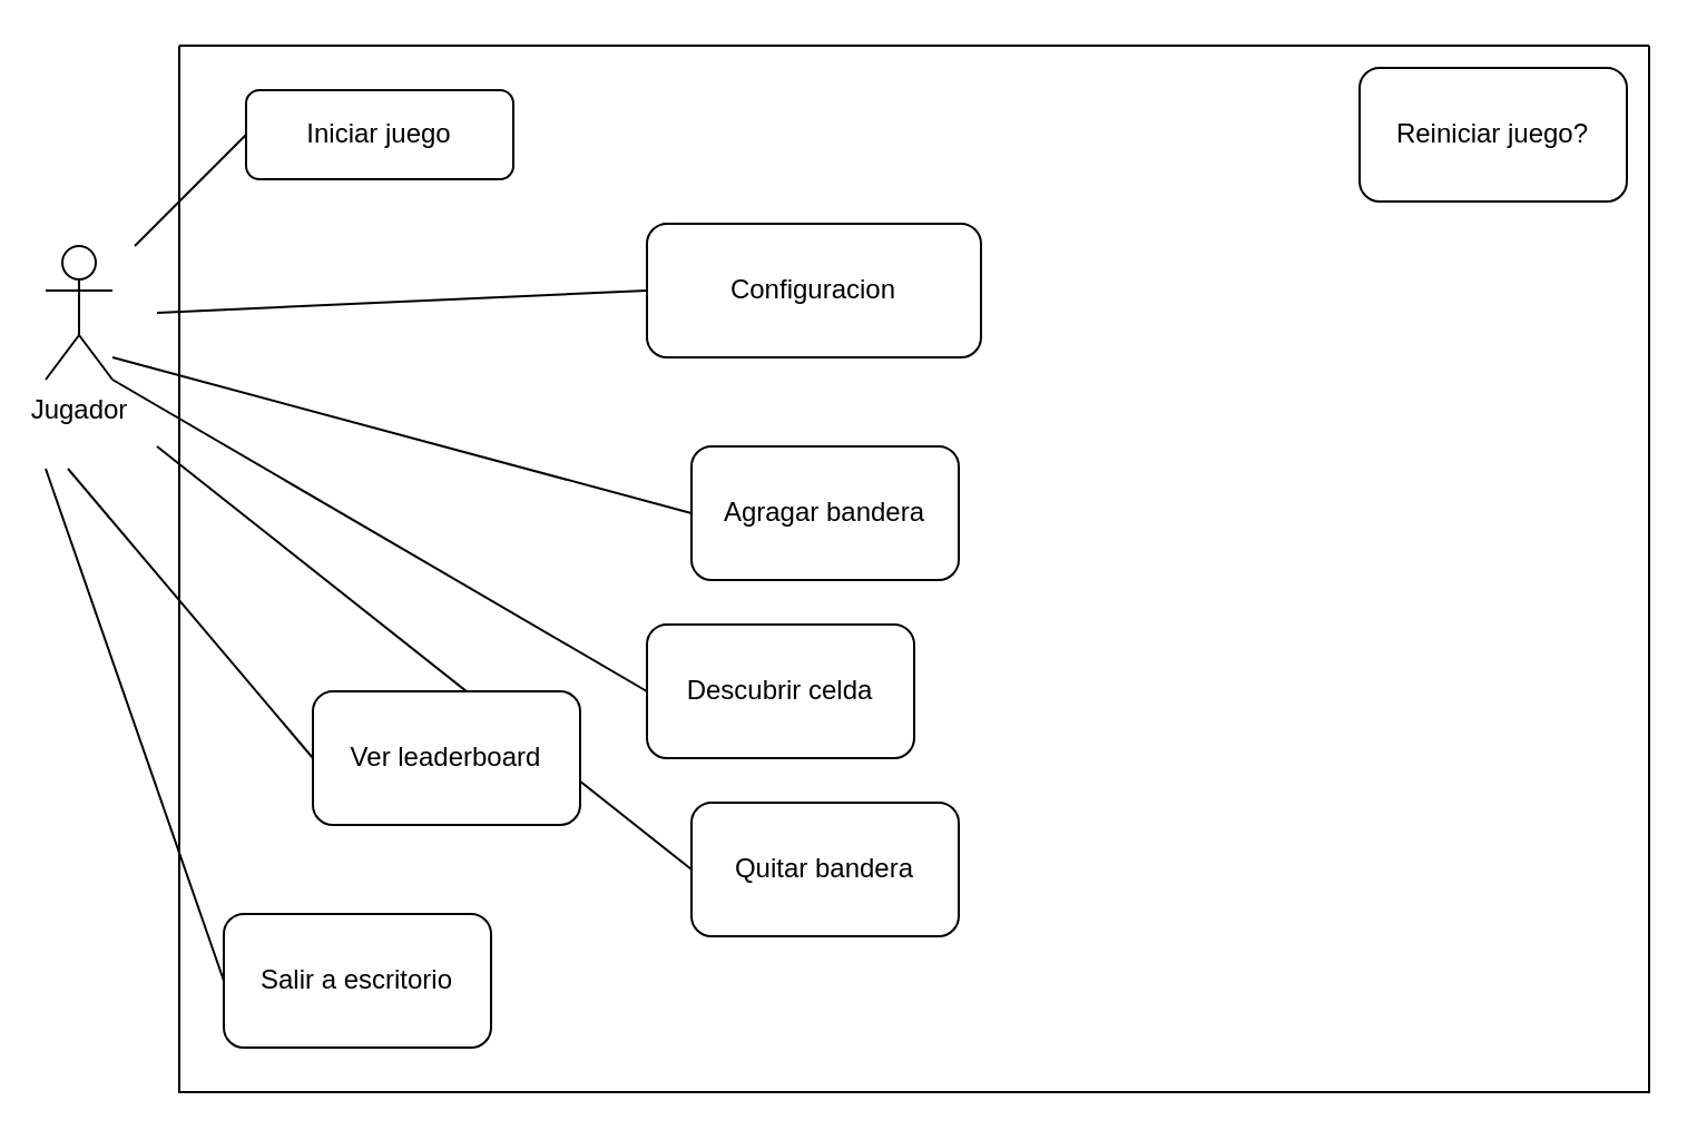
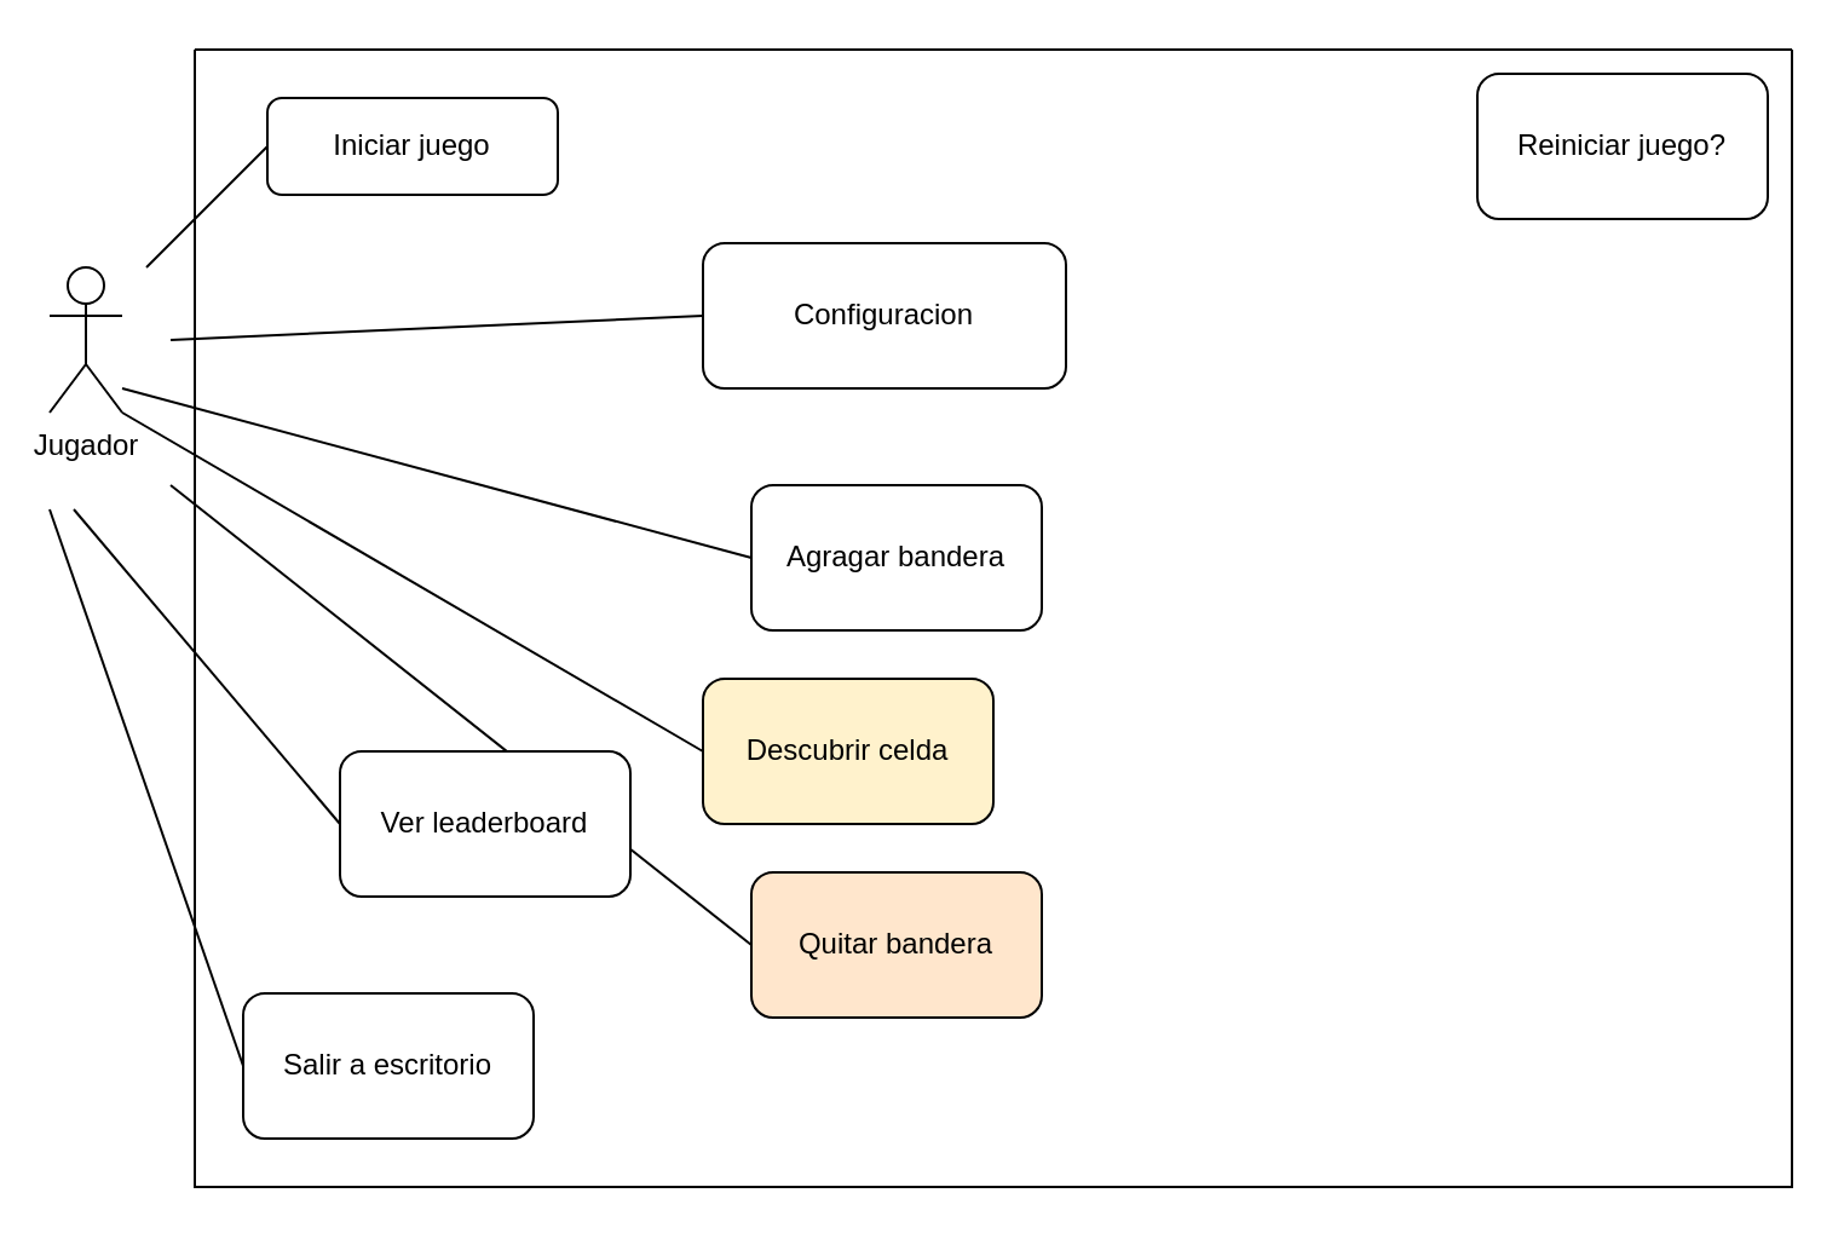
  <mxCell id="0" />
  <mxCell id="1" parent="0" />
  <mxCell id="2" value="Jugador" style="shape=umlActor;verticalLabelPosition=bottom;verticalAlign=top;html=1;outlineConnect=0;" parent="1" vertex="1"><mxGeometry x="20" y="110" width="30" height="60" as="geometry" /></mxCell>
  <mxCell id="3" value="" style="swimlane;startSize=0;" parent="1" vertex="1"><mxGeometry x="80" y="20" width="660" height="470" as="geometry" /></mxCell>
- <mxCell id="4" value="Quitar bandera" style="rounded=1;whiteSpace=wrap;html=1;" vertex="1" parent="3"><mxGeometry x="230" y="340" width="120" height="60" as="geometry" /></mxCell>
+ <mxCell id="4" value="Quitar bandera" style="rounded=1;whiteSpace=wrap;html=1;fillColor=#ffe6cc;" vertex="1" parent="3"><mxGeometry x="230" y="340" width="120" height="60" as="geometry" /></mxCell>
  <mxCell id="5" value="" style="endArrow=none;html=1;entryX=0;entryY=0.5;entryDx=0;entryDy=0;" edge="1" parent="3" target="4"><mxGeometry width="50" height="50" relative="1" as="geometry"><mxPoint x="-10" y="180" as="sourcePoint" /><mxPoint x="-20" y="240" as="targetPoint" /></mxGeometry></mxCell>
  <mxCell id="6" value="" style="endArrow=none;html=1;entryX=0;entryY=0.5;entryDx=0;entryDy=0;" edge="1" parent="3" target="13"><mxGeometry width="50" height="50" relative="1" as="geometry"><mxPoint x="-30" y="140" as="sourcePoint" /><mxPoint x="-40" y="280" as="targetPoint" /></mxGeometry></mxCell>
- <mxCell id="7" value="Descubrir celda" style="rounded=1;whiteSpace=wrap;html=1;" vertex="1" parent="3"><mxGeometry x="210" y="260" width="120" height="60" as="geometry" /></mxCell>
+ <mxCell id="7" value="Descubrir celda" style="rounded=1;whiteSpace=wrap;html=1;fillColor=#fff2cc;" vertex="1" parent="3"><mxGeometry x="210" y="260" width="120" height="60" as="geometry" /></mxCell>
  <mxCell id="8" value="Reiniciar juego?" style="rounded=1;whiteSpace=wrap;html=1;" vertex="1" parent="3"><mxGeometry x="530" y="10" width="120" height="60" as="geometry" /></mxCell>
  <mxCell id="9" value="Ver leaderboard" style="rounded=1;whiteSpace=wrap;html=1;" vertex="1" parent="3"><mxGeometry x="60" y="290" width="120" height="60" as="geometry" /></mxCell>
  <mxCell id="10" value="Iniciar juego" style="rounded=1;whiteSpace=wrap;html=1;" vertex="1" parent="3"><mxGeometry x="30" y="20" width="120" height="40" as="geometry" /></mxCell>
  <mxCell id="11" value="Salir a escritorio" style="rounded=1;whiteSpace=wrap;html=1;" vertex="1" parent="3"><mxGeometry x="20" y="390" width="120" height="60" as="geometry" /></mxCell>
  <mxCell id="12" value="Configuracion" style="rounded=1;whiteSpace=wrap;html=1;" vertex="1" parent="3"><mxGeometry x="210" y="80" width="150" height="60" as="geometry" /></mxCell>
  <mxCell id="13" value="Agragar bandera" style="rounded=1;whiteSpace=wrap;html=1;" vertex="1" parent="3"><mxGeometry x="230" y="180" width="120" height="60" as="geometry" /></mxCell>
  <mxCell id="14" value="" style="endArrow=none;html=1;entryX=0;entryY=0.5;entryDx=0;entryDy=0;" edge="1" parent="3" target="12"><mxGeometry width="50" height="50" relative="1" as="geometry"><mxPoint x="-10" y="120" as="sourcePoint" /><mxPoint x="20" y="90" as="targetPoint" /></mxGeometry></mxCell>
  <mxCell id="15" value="" style="endArrow=none;html=1;entryX=0;entryY=0.5;entryDx=0;entryDy=0;exitX=1;exitY=1;exitDx=0;exitDy=0;exitPerimeter=0;" edge="1" parent="1" source="2" target="7"><mxGeometry width="50" height="50" relative="1" as="geometry"><mxPoint x="270" y="250" as="sourcePoint" /><mxPoint x="370" y="350" as="targetPoint" /></mxGeometry></mxCell>
  <mxCell id="16" value="" style="endArrow=none;html=1;exitX=0;exitY=0.5;exitDx=0;exitDy=0;" edge="1" parent="1" source="9"><mxGeometry width="50" height="50" relative="1" as="geometry"><mxPoint x="-20" y="260" as="sourcePoint" /><mxPoint x="30" y="210" as="targetPoint" /></mxGeometry></mxCell>
  <mxCell id="17" value="" style="endArrow=none;html=1;exitX=0;exitY=0.5;exitDx=0;exitDy=0;" edge="1" parent="1" source="10"><mxGeometry width="50" height="50" relative="1" as="geometry"><mxPoint x="-30" y="260" as="sourcePoint" /><mxPoint x="60" y="110" as="targetPoint" /></mxGeometry></mxCell>
  <mxCell id="18" value="" style="endArrow=none;html=1;exitX=0;exitY=0.5;exitDx=0;exitDy=0;" edge="1" parent="1" source="11"><mxGeometry width="50" height="50" relative="1" as="geometry"><mxPoint x="-30" y="260" as="sourcePoint" /><mxPoint x="20" y="210" as="targetPoint" /></mxGeometry></mxCell>
